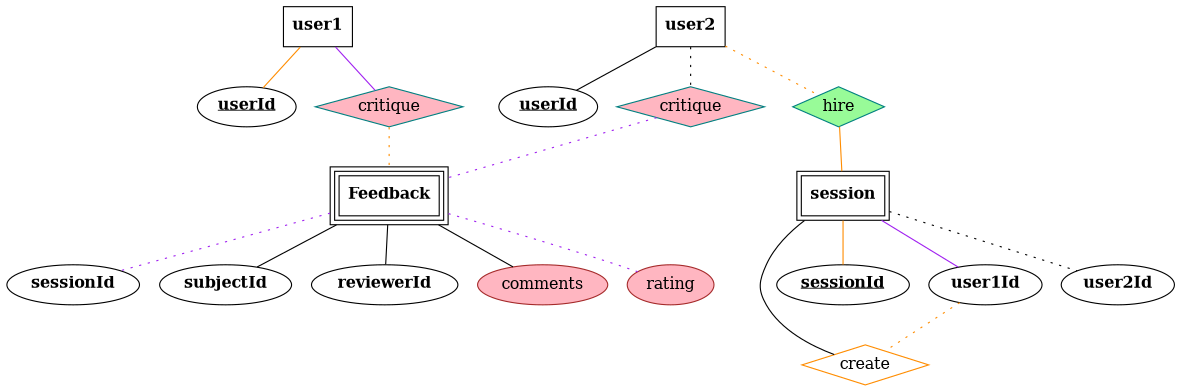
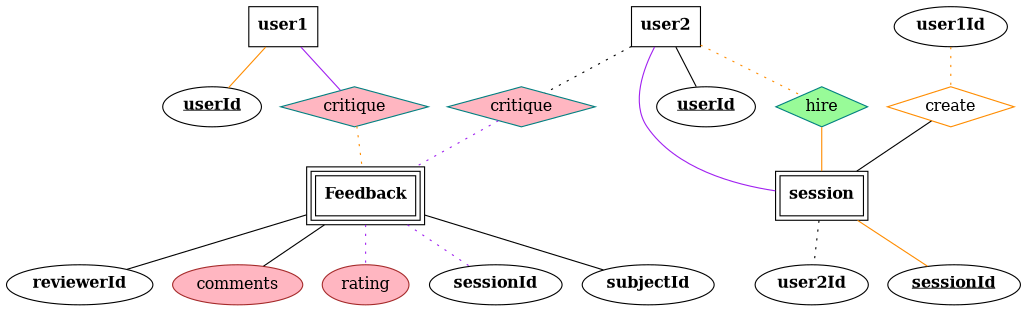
  graph {
    edge [color=black style=solid]
    n1 [label=<<B>user1</B>> shape=box]
    n2 [label=<<B><U>userId</U></B>>]
    n3 [color=teal fillcolor=lightpink label=critique shape=diamond style=filled]
    n4 [color=darkorange fillcolor=white label=create shape=diamond style=filled]
    n5 [label=<<B>session</B>> peripheries=2 shape=box]
    n6 [label=<<B>Feedback</B>> peripheries=3 shape=box]
    n7 [label=<<B>user2</B>> shape=box]
    n8 [label=<<B><U>userId</U></B>>]
    n9 [color=teal fillcolor=palegreen label=hire shape=diamond style=filled]
    n10 [color=teal fillcolor=lightpink label=critique shape=diamond style=filled]
    n11 [label=<<B>sessionId</B>>]
    n12 [label=<<B>subjectId</B>>]
    n13 [label=<<B>reviewerId</B>>]
    comments [color=brown fillcolor=lightpink style=filled]
    rating [color=brown fillcolor=lightpink style=filled]
    n16 [label=<<B><U>sessionId</U></B>>]
    n17 [label=<<B>user1Id</B>>]
    n18 [label=<<B>user2Id</B>>]
    n1 -- n2 [color=darkorange]
    n1 -- n3 [color=purple]
    n3 -- n6 [color=darkorange style=dotted]
    n4 -- n5
    n5 -- n16 [color=darkorange]
-   n5 -- n17 [color=purple]
+   n5 -- n7 [color=purple]
    n5 -- n18 [style=dotted]
    n6 -- n11 [color=purple style=dotted]
    n6 -- n12
    n6 -- n13
    n6 -- comments
    n6 -- rating [color=purple style=dotted]
    n7 -- n8
    n7 -- n9 [color=darkorange style=dotted]
    n7 -- n10 [style=dotted]
    n9 -- n5 [color=darkorange]
    n10 -- n6 [color=purple style=dotted]
    n17 -- n4 [color=darkorange style=dotted]
  }
